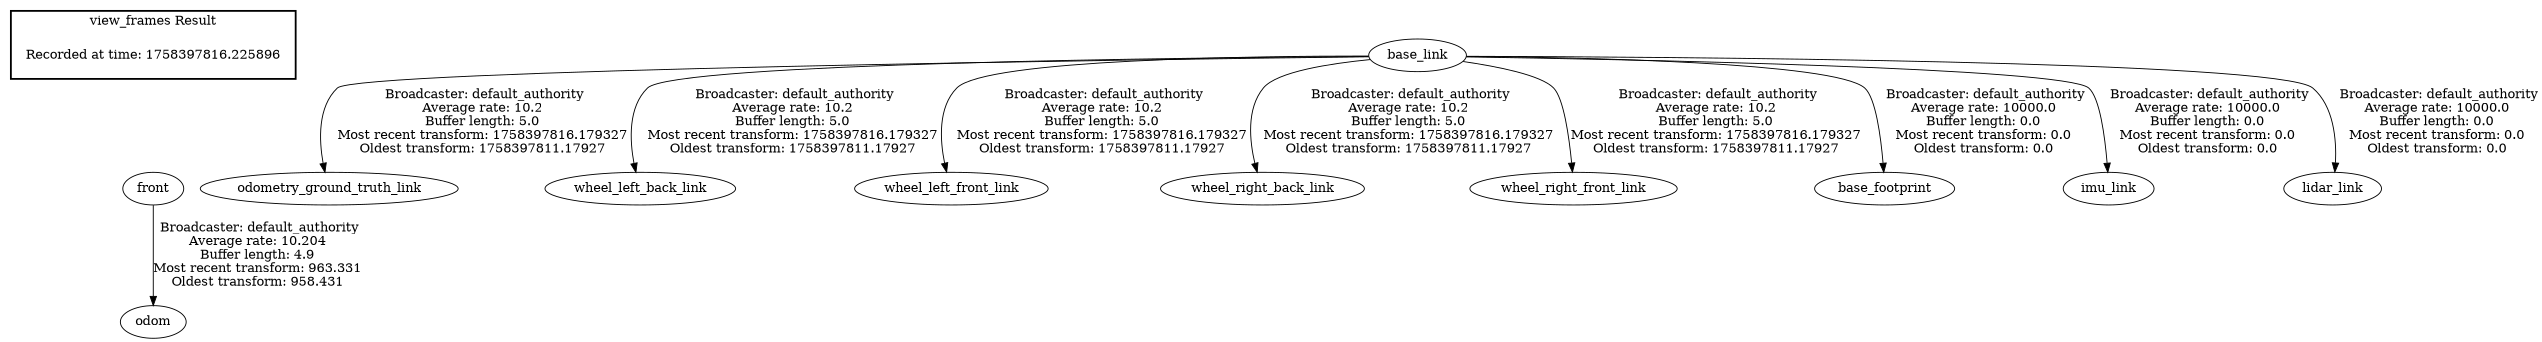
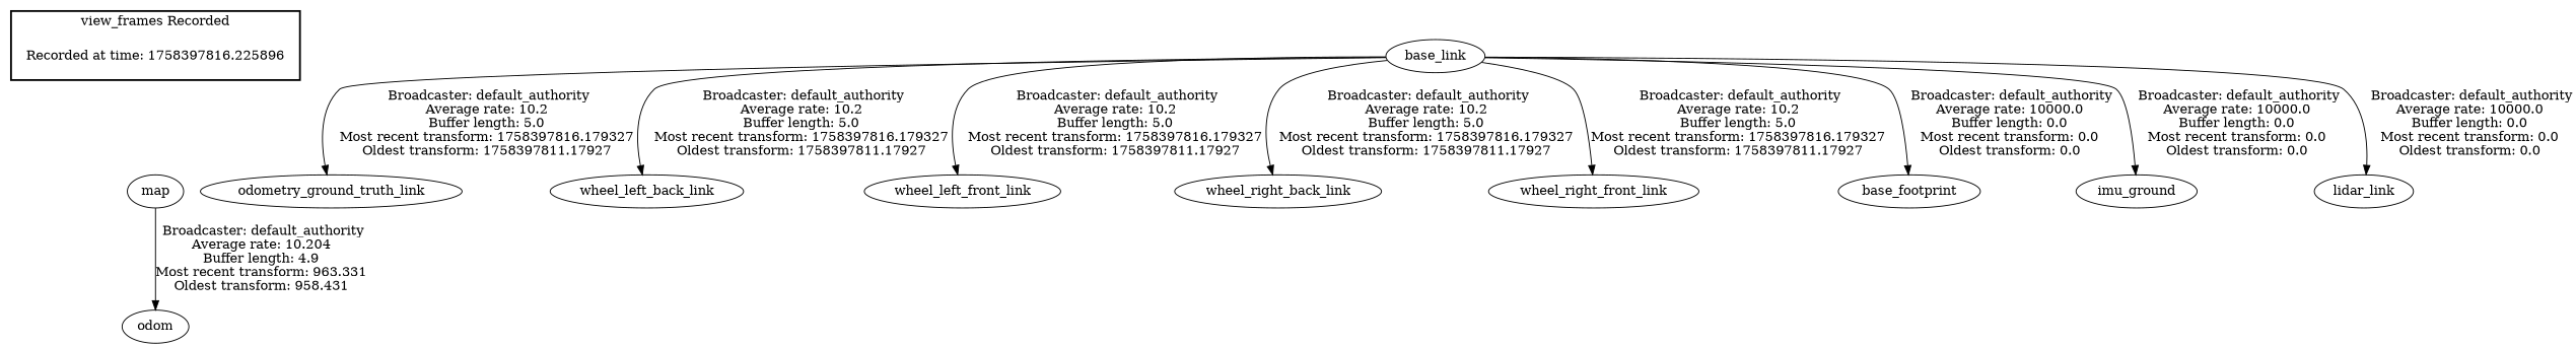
  digraph {
    "Recorded at time: 1758397816.225896" [shape=plaintext]
-   map [label=front]
+   map
    base_link
    odometry_ground_truth_link
    wheel_left_back_link
    wheel_left_front_link
    wheel_right_back_link
    wheel_right_front_link
    base_footprint
-   imu_link
+   imu_link [label=imu_ground]
    lidar_link
    odom
    subgraph cluster_1 {
      color=black
-     label="view_frames Result"
+     label="view_frames Recorded"
      style=bold
      "Recorded at time: 1758397816.225896"
    }
    "Recorded at time: 1758397816.225896" -> map [style=invis]
    map -> odom [label=" Broadcaster: default_authority\nAverage rate: 10.204\nBuffer length: 4.9\nMost recent transform: 963.331\nOldest transform: 958.431\n"]
    base_link -> odometry_ground_truth_link [label=" Broadcaster: default_authority\nAverage rate: 10.2\nBuffer length: 5.0\nMost recent transform: 1758397816.179327\nOldest transform: 1758397811.17927\n"]
    base_link -> wheel_left_back_link [label=" Broadcaster: default_authority\nAverage rate: 10.2\nBuffer length: 5.0\nMost recent transform: 1758397816.179327\nOldest transform: 1758397811.17927\n"]
    base_link -> wheel_left_front_link [label=" Broadcaster: default_authority\nAverage rate: 10.2\nBuffer length: 5.0\nMost recent transform: 1758397816.179327\nOldest transform: 1758397811.17927\n"]
    base_link -> wheel_right_back_link [label=" Broadcaster: default_authority\nAverage rate: 10.2\nBuffer length: 5.0\nMost recent transform: 1758397816.179327\nOldest transform: 1758397811.17927\n"]
    base_link -> wheel_right_front_link [label=" Broadcaster: default_authority\nAverage rate: 10.2\nBuffer length: 5.0\nMost recent transform: 1758397816.179327\nOldest transform: 1758397811.17927\n"]
    base_link -> base_footprint [label=" Broadcaster: default_authority\nAverage rate: 10000.0\nBuffer length: 0.0\nMost recent transform: 0.0\nOldest transform: 0.0\n"]
    base_link -> imu_link [label=" Broadcaster: default_authority\nAverage rate: 10000.0\nBuffer length: 0.0\nMost recent transform: 0.0\nOldest transform: 0.0\n"]
    base_link -> lidar_link [label=" Broadcaster: default_authority\nAverage rate: 10000.0\nBuffer length: 0.0\nMost recent transform: 0.0\nOldest transform: 0.0\n"]
  }
